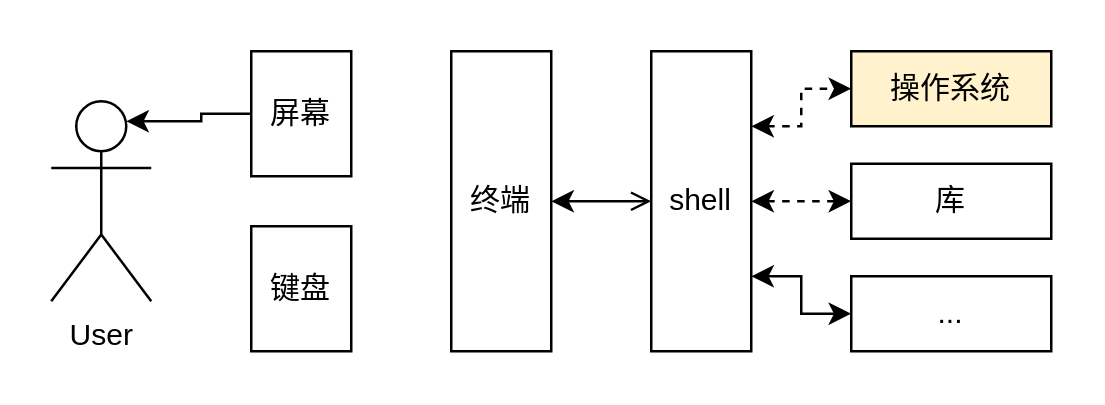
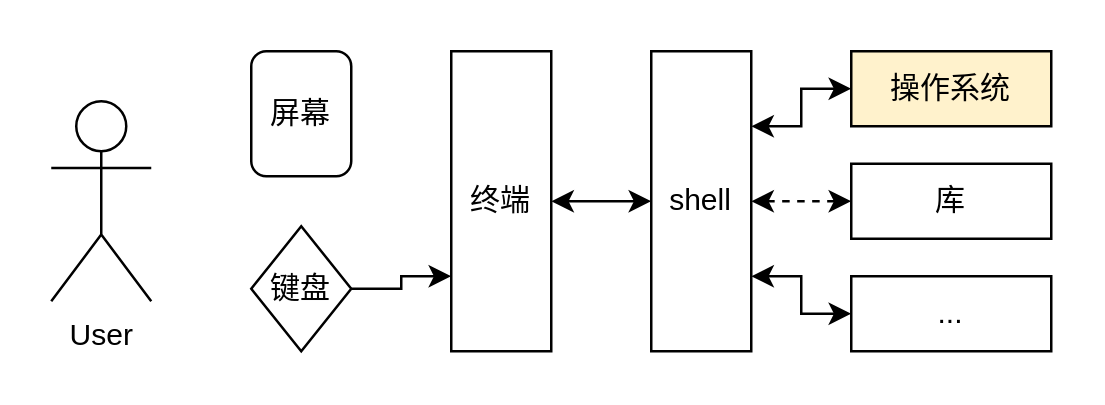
  <mxCell id="0" />
  <mxCell id="1" parent="0" />
  <mxCell id="2" value="User" style="shape=umlActor;verticalLabelPosition=bottom;verticalAlign=top;html=1;outlineConnect=0;" vertex="1" parent="1"><mxGeometry x="20" y="40" width="40" height="80" as="geometry" /></mxCell>
- <mxCell id="3" style="edgeStyle=orthogonalEdgeStyle;rounded=0;orthogonalLoop=1;jettySize=auto;html=1;exitX=1;exitY=0.5;exitDx=0;exitDy=0;entryX=0;entryY=0.5;entryDx=0;entryDy=0;startArrow=classic;startFill=1;endArrow=open;" edge="1" parent="1" source="4" target="12"><mxGeometry relative="1" as="geometry" /></mxCell>
+ <mxCell id="3" style="edgeStyle=orthogonalEdgeStyle;rounded=0;orthogonalLoop=1;jettySize=auto;html=1;exitX=1;exitY=0.5;exitDx=0;exitDy=0;entryX=0;entryY=0.5;entryDx=0;entryDy=0;startArrow=classic;startFill=1;" edge="1" parent="1" source="4" target="12"><mxGeometry relative="1" as="geometry" /></mxCell>
  <mxCell id="4" value="终端" style="rounded=0;whiteSpace=wrap;html=1;" vertex="1" parent="1"><mxGeometry x="180" y="20" width="40" height="120" as="geometry" /></mxCell>
- <mxCell id="6" value="键盘" style="rounded=0;whiteSpace=wrap;html=1;" vertex="1" parent="1"><mxGeometry x="100" y="90" width="40" height="50" as="geometry" /></mxCell>
- <mxCell id="7" style="edgeStyle=orthogonalEdgeStyle;rounded=0;orthogonalLoop=1;jettySize=auto;html=1;exitX=0;exitY=0.5;exitDx=0;exitDy=0;entryX=0.75;entryY=0.1;entryDx=0;entryDy=0;entryPerimeter=0;" edge="1" parent="1" source="8" target="2"><mxGeometry relative="1" as="geometry" /></mxCell>
- <mxCell id="8" value="屏幕" style="rounded=0;whiteSpace=wrap;html=1;" vertex="1" parent="1"><mxGeometry x="100" y="20" width="40" height="50" as="geometry" /></mxCell>
+ <mxCell id="5" style="edgeStyle=orthogonalEdgeStyle;rounded=0;orthogonalLoop=1;jettySize=auto;html=1;entryX=0;entryY=0.75;entryDx=0;entryDy=0;" edge="1" parent="1" source="6" target="4"><mxGeometry relative="1" as="geometry" /></mxCell>
+ <mxCell id="6" value="键盘" style="rhombus;whiteSpace=wrap;html=1;" vertex="1" parent="1"><mxGeometry x="100" y="90" width="40" height="50" as="geometry" /></mxCell>
+ <mxCell id="8" value="屏幕" style="whiteSpace=wrap;html=1;rounded=1;" vertex="1" parent="1"><mxGeometry x="100" y="20" width="40" height="50" as="geometry" /></mxCell>
  <mxCell id="9" style="edgeStyle=orthogonalEdgeStyle;rounded=0;orthogonalLoop=1;jettySize=auto;html=1;exitX=1;exitY=0.5;exitDx=0;exitDy=0;entryX=0;entryY=0.5;entryDx=0;entryDy=0;startArrow=classic;startFill=1;dashed=1;" edge="1" parent="1" source="12" target="14"><mxGeometry relative="1" as="geometry" /></mxCell>
- <mxCell id="10" style="edgeStyle=orthogonalEdgeStyle;rounded=0;orthogonalLoop=1;jettySize=auto;html=1;exitX=1;exitY=0.25;exitDx=0;exitDy=0;entryX=0;entryY=0.5;entryDx=0;entryDy=0;startArrow=classic;startFill=1;dashed=1;" edge="1" parent="1" source="12" target="13"><mxGeometry relative="1" as="geometry"><Array as="points"><mxPoint x="320" y="50" /><mxPoint x="320" y="35" /></Array></mxGeometry></mxCell>
+ <mxCell id="10" style="edgeStyle=orthogonalEdgeStyle;rounded=0;orthogonalLoop=1;jettySize=auto;html=1;exitX=1;exitY=0.25;exitDx=0;exitDy=0;entryX=0;entryY=0.5;entryDx=0;entryDy=0;startArrow=classic;startFill=1;" edge="1" parent="1" source="12" target="13"><mxGeometry relative="1" as="geometry"><Array as="points"><mxPoint x="320" y="50" /><mxPoint x="320" y="35" /></Array></mxGeometry></mxCell>
  <mxCell id="11" style="edgeStyle=orthogonalEdgeStyle;rounded=0;orthogonalLoop=1;jettySize=auto;html=1;exitX=1;exitY=0.75;exitDx=0;exitDy=0;entryX=0;entryY=0.5;entryDx=0;entryDy=0;startArrow=classic;startFill=1;" edge="1" parent="1" source="12" target="15"><mxGeometry relative="1" as="geometry"><Array as="points"><mxPoint x="320" y="110" /><mxPoint x="320" y="125" /></Array></mxGeometry></mxCell>
  <mxCell id="12" value="shell" style="rounded=0;whiteSpace=wrap;html=1;" vertex="1" parent="1"><mxGeometry x="260" y="20" width="40" height="120" as="geometry" /></mxCell>
  <mxCell id="13" value="操作系统" style="rounded=0;whiteSpace=wrap;html=1;fillColor=#fff2cc;" vertex="1" parent="1"><mxGeometry x="340" y="20" width="80" height="30" as="geometry" /></mxCell>
  <mxCell id="14" value="库" style="rounded=0;whiteSpace=wrap;html=1;" vertex="1" parent="1"><mxGeometry x="340" y="65" width="80" height="30" as="geometry" /></mxCell>
  <mxCell id="15" value="..." style="rounded=0;whiteSpace=wrap;html=1;" vertex="1" parent="1"><mxGeometry x="340" y="110" width="80" height="30" as="geometry" /></mxCell>
